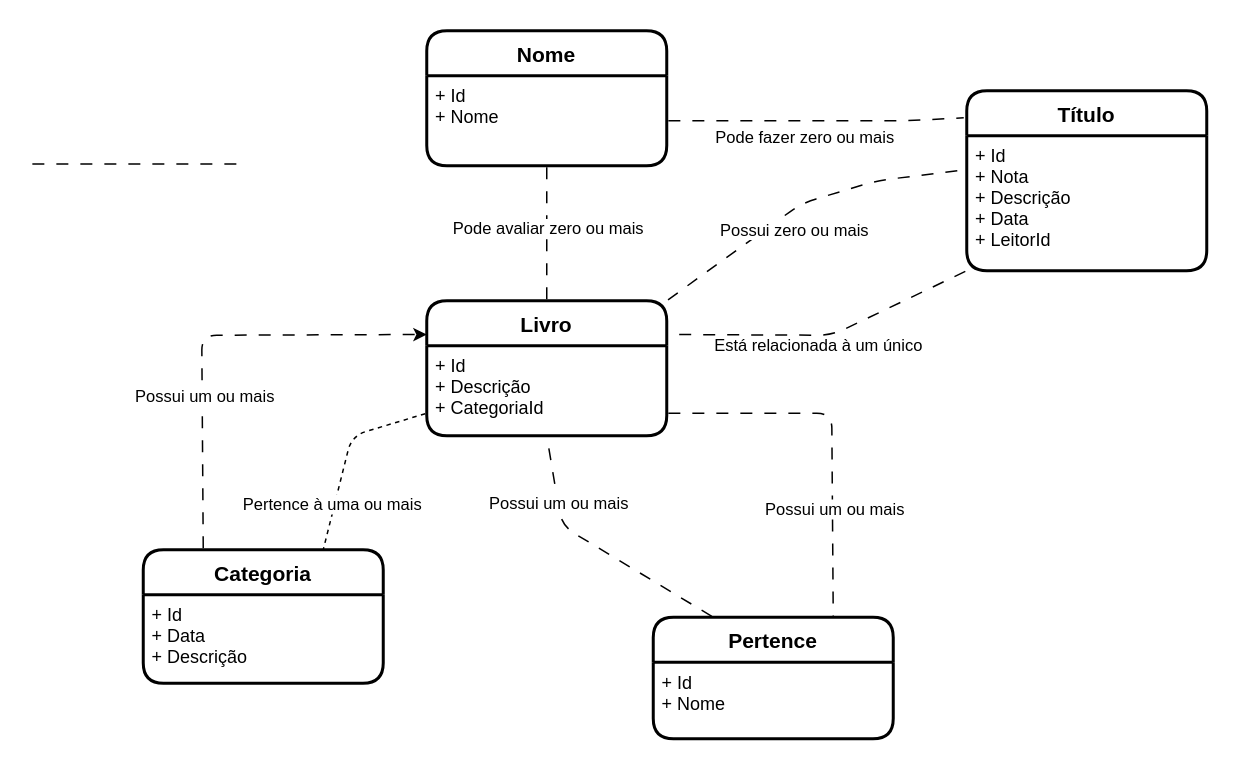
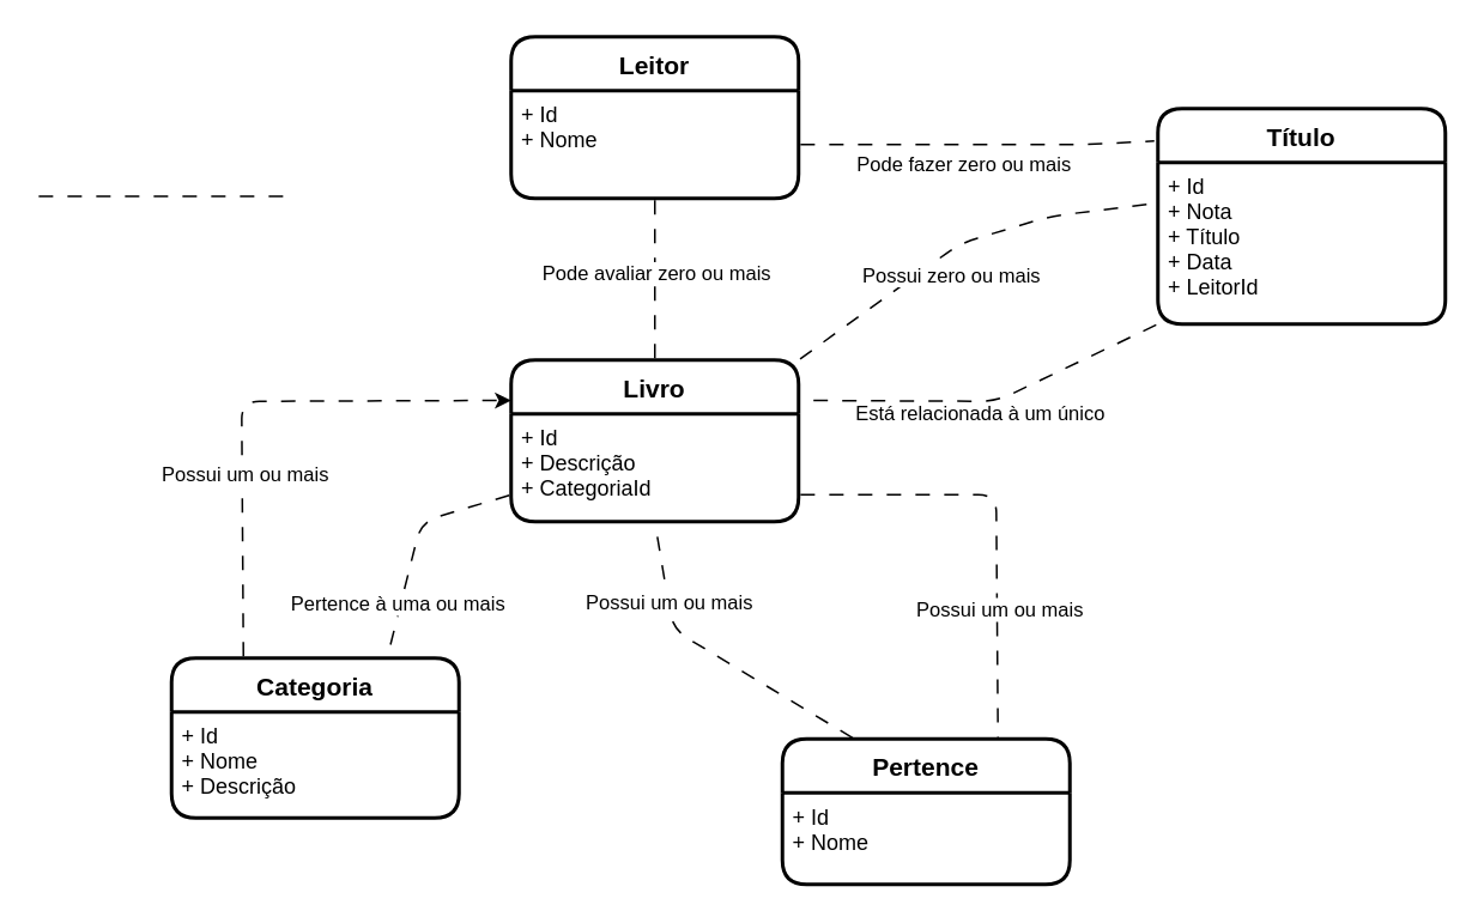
  <mxCell id="0" />
  <mxCell id="1" parent="0" />
- <mxCell id="2" value="Nome" style="swimlane;childLayout=stackLayout;horizontal=1;startSize=30;horizontalStack=0;rounded=1;fontSize=14;fontStyle=1;strokeWidth=2;resizeParent=0;resizeLast=1;shadow=0;dashed=0;align=center;" parent="1" vertex="1"><mxGeometry x="284" y="20" width="160" height="90" as="geometry" /></mxCell>
+ <mxCell id="2" value="Leitor" style="swimlane;childLayout=stackLayout;horizontal=1;startSize=30;horizontalStack=0;rounded=1;fontSize=14;fontStyle=1;strokeWidth=2;resizeParent=0;resizeLast=1;shadow=0;dashed=0;align=center;" parent="1" vertex="1"><mxGeometry x="284" y="20" width="160" height="90" as="geometry" /></mxCell>
  <mxCell id="3" value="+ Id&#10;+ Nome" style="align=left;strokeColor=none;fillColor=none;spacingLeft=4;fontSize=12;verticalAlign=top;resizable=0;rotatable=0;part=1;" parent="2" vertex="1"><mxGeometry y="30" width="160" height="60" as="geometry" /></mxCell>
  <mxCell id="4" value="Título" style="swimlane;childLayout=stackLayout;horizontal=1;startSize=30;horizontalStack=0;rounded=1;fontSize=14;fontStyle=1;strokeWidth=2;resizeParent=0;resizeLast=1;shadow=0;dashed=0;align=center;" parent="1" vertex="1"><mxGeometry x="644" y="60" width="160" height="120" as="geometry" /></mxCell>
- <mxCell id="5" value="+ Id&#10;+ Nota&#10;+ Descrição&#10;+ Data&#10;+ LeitorId&#10;" style="align=left;strokeColor=none;fillColor=none;spacingLeft=4;fontSize=12;verticalAlign=top;resizable=0;rotatable=0;part=1;" parent="4" vertex="1"><mxGeometry y="30" width="160" height="90" as="geometry" /></mxCell>
+ <mxCell id="5" value="+ Id&#10;+ Nota&#10;+ Título&#10;+ Data&#10;+ LeitorId&#10;" style="align=left;strokeColor=none;fillColor=none;spacingLeft=4;fontSize=12;verticalAlign=top;resizable=0;rotatable=0;part=1;" parent="4" vertex="1"><mxGeometry y="30" width="160" height="90" as="geometry" /></mxCell>
  <mxCell id="6" value="Livro" style="swimlane;childLayout=stackLayout;horizontal=1;startSize=30;horizontalStack=0;rounded=1;fontSize=14;fontStyle=1;strokeWidth=2;resizeParent=0;resizeLast=1;shadow=0;dashed=0;align=center;" parent="1" vertex="1"><mxGeometry x="284" y="200" width="160" height="90" as="geometry" /></mxCell>
  <mxCell id="7" value="+ Id&#10;+ Descrição&#10;+ CategoriaId&#10;" style="align=left;strokeColor=none;fillColor=none;spacingLeft=4;fontSize=12;verticalAlign=top;resizable=0;rotatable=0;part=1;" parent="6" vertex="1"><mxGeometry y="30" width="160" height="60" as="geometry" /></mxCell>
  <mxCell id="8" value="Pertence" style="swimlane;childLayout=stackLayout;horizontal=1;startSize=30;horizontalStack=0;rounded=1;fontSize=14;fontStyle=1;strokeWidth=2;resizeParent=0;resizeLast=1;shadow=0;dashed=0;align=center;comic=0;moveCells=0;treeMoving=0;treeFolding=0;autosize=0;" parent="1" vertex="1"><mxGeometry x="435" y="411" width="160" height="81" as="geometry" /></mxCell>
  <mxCell id="9" value="+ Id&#10;+ Nome&#10;" style="align=left;strokeColor=none;fillColor=none;spacingLeft=4;fontSize=12;verticalAlign=top;resizable=0;rotatable=0;part=1;" parent="8" vertex="1"><mxGeometry y="30" width="160" height="51" as="geometry" /></mxCell>
  <mxCell id="10" value="Categoria" style="swimlane;childLayout=stackLayout;horizontal=1;startSize=30;horizontalStack=0;rounded=1;fontSize=14;fontStyle=1;strokeWidth=2;resizeParent=0;resizeLast=1;shadow=0;dashed=0;align=center;" parent="1" vertex="1"><mxGeometry x="95" y="366" width="160" height="89" as="geometry" /></mxCell>
- <mxCell id="11" value="+ Id&#10;+ Data&#10;+ Descrição" style="align=left;strokeColor=none;fillColor=none;spacingLeft=4;fontSize=12;verticalAlign=top;resizable=0;rotatable=0;part=1;" parent="10" vertex="1"><mxGeometry y="30" width="160" height="59" as="geometry" /></mxCell>
+ <mxCell id="11" value="+ Id&#10;+ Nome&#10;+ Descrição" style="align=left;strokeColor=none;fillColor=none;spacingLeft=4;fontSize=12;verticalAlign=top;resizable=0;rotatable=0;part=1;" parent="10" vertex="1"><mxGeometry y="30" width="160" height="59" as="geometry" /></mxCell>
  <mxCell id="12" value="" style="endArrow=none;html=1;rounded=1;flowAnimation=1;exitX=1;exitY=0.5;exitDx=0;exitDy=0;orthogonal=0;" parent="1" source="3" edge="1"><mxGeometry relative="1" as="geometry"><mxPoint x="474" y="80" as="sourcePoint" /><mxPoint x="642" y="78" as="targetPoint" /><Array as="points"><mxPoint x="544" y="80" /><mxPoint x="604" y="80" /></Array></mxGeometry></mxCell>
  <mxCell id="13" value="Pode fazer zero ou mais" style="edgeLabel;html=1;align=center;verticalAlign=middle;resizable=0;points=[];" parent="12" vertex="1" connectable="0"><mxGeometry x="-0.119" relative="1" as="geometry"><mxPoint x="4" y="10" as="offset" /></mxGeometry></mxCell>
  <mxCell id="14" value="" style="endArrow=none;html=1;rounded=1;flowAnimation=1;exitX=0;exitY=1;exitDx=0;exitDy=0;entryX=1;entryY=0.25;entryDx=0;entryDy=0;" parent="1" source="5" target="6" edge="1"><mxGeometry relative="1" as="geometry"><mxPoint x="624" y="220" as="sourcePoint" /><mxPoint x="484" y="220" as="targetPoint" /><Array as="points"><mxPoint x="554" y="223" /></Array></mxGeometry></mxCell>
  <mxCell id="15" value="Está relacionada à um único" style="edgeLabel;html=1;align=center;verticalAlign=middle;resizable=0;points=[];" parent="14" vertex="1" connectable="0"><mxGeometry x="0.148" y="1" relative="1" as="geometry"><mxPoint x="11" y="6" as="offset" /></mxGeometry></mxCell>
  <mxCell id="16" value="" style="endArrow=none;html=1;rounded=0;flowAnimation=1;entryX=0.5;entryY=0;entryDx=0;entryDy=0;exitX=0.5;exitY=1;exitDx=0;exitDy=0;" parent="1" source="3" target="6" edge="1"><mxGeometry relative="1" as="geometry"><mxPoint x="294" y="150" as="sourcePoint" /><mxPoint x="434" y="150" as="targetPoint" /></mxGeometry></mxCell>
  <mxCell id="17" value="Pode avaliar zero ou mais" style="edgeLabel;html=1;align=center;verticalAlign=middle;resizable=0;points=[];" parent="16" vertex="1" connectable="0"><mxGeometry x="-0.518" relative="1" as="geometry"><mxPoint y="19" as="offset" /></mxGeometry></mxCell>
  <mxCell id="18" value="" style="endArrow=none;html=1;rounded=1;flowAnimation=1;exitX=1;exitY=0;exitDx=0;exitDy=0;orthogonal=0;entryX=0;entryY=0.25;entryDx=0;entryDy=0;" parent="1" source="6" target="5" edge="1"><mxGeometry relative="1" as="geometry"><mxPoint x="424" y="172" as="sourcePoint" /><mxPoint x="622" y="170" as="targetPoint" /><Array as="points"><mxPoint x="534" y="135" /><mxPoint x="584" y="120" /></Array></mxGeometry></mxCell>
  <mxCell id="19" value="Possui zero ou mais" style="edgeLabel;html=1;align=center;verticalAlign=middle;resizable=0;points=[];" parent="18" vertex="1" connectable="0"><mxGeometry x="-0.119" relative="1" as="geometry"><mxPoint x="4" y="10" as="offset" /></mxGeometry></mxCell>
- <mxCell id="20" value="" style="endArrow=none;html=1;rounded=1;flowAnimation=1;exitX=0;exitY=0.75;exitDx=0;exitDy=0;entryX=0.75;entryY=0;entryDx=0;entryDy=0;dashed=1;" parent="1" source="7" target="10" edge="1"><mxGeometry relative="1" as="geometry"><mxPoint x="154" y="320" as="sourcePoint" /><mxPoint x="294" y="320" as="targetPoint" /><Array as="points"><mxPoint x="234" y="290" /></Array></mxGeometry></mxCell>
+ <mxCell id="20" value="" style="endArrow=none;html=1;rounded=1;flowAnimation=1;exitX=0;exitY=0.75;exitDx=0;exitDy=0;entryX=0.75;entryY=0;entryDx=0;entryDy=0;" parent="1" source="7" target="10" edge="1"><mxGeometry relative="1" as="geometry"><mxPoint x="154" y="320" as="sourcePoint" /><mxPoint x="294" y="320" as="targetPoint" /><Array as="points"><mxPoint x="234" y="290" /></Array></mxGeometry></mxCell>
  <mxCell id="21" value="Pertence à uma ou mais" style="edgeLabel;html=1;align=center;verticalAlign=middle;resizable=0;points=[];" parent="20" vertex="1" connectable="0"><mxGeometry x="0.696" y="1" relative="1" as="geometry"><mxPoint y="-12" as="offset" /></mxGeometry></mxCell>
  <mxCell id="22" value="" style="endArrow=classic;html=1;rounded=1;flowAnimation=1;entryX=0;entryY=0.25;entryDx=0;entryDy=0;exitX=0.25;exitY=0;exitDx=0;exitDy=0;" parent="1" source="10" target="6" edge="1"><mxGeometry relative="1" as="geometry"><mxPoint x="114" y="244.66" as="sourcePoint" /><mxPoint x="254" y="244.66" as="targetPoint" /><Array as="points"><mxPoint x="134" y="223" /></Array></mxGeometry></mxCell>
  <mxCell id="23" value="Possui um ou mais" style="edgeLabel;html=1;align=center;verticalAlign=middle;resizable=0;points=[];" parent="22" vertex="1" connectable="0"><mxGeometry x="-0.212" y="-1" relative="1" as="geometry"><mxPoint y="13" as="offset" /></mxGeometry></mxCell>
  <mxCell id="24" value="" style="endArrow=none;html=1;rounded=1;flowAnimation=1;entryX=0.5;entryY=1;entryDx=0;entryDy=0;exitX=0.25;exitY=0;exitDx=0;exitDy=0;" parent="1" source="8" target="7" edge="1"><mxGeometry relative="1" as="geometry"><mxPoint x="304" y="350" as="sourcePoint" /><mxPoint x="444" y="350" as="targetPoint" /><Array as="points"><mxPoint x="374" y="350" /></Array></mxGeometry></mxCell>
  <mxCell id="25" value="Possui um ou mais" style="edgeLabel;html=1;align=center;verticalAlign=middle;resizable=0;points=[];" parent="24" vertex="1" connectable="0"><mxGeometry x="0.502" relative="1" as="geometry"><mxPoint as="offset" /></mxGeometry></mxCell>
  <mxCell id="26" value="" style="endArrow=none;html=1;rounded=1;flowAnimation=1;exitX=1;exitY=0.75;exitDx=0;exitDy=0;entryX=0.75;entryY=0;entryDx=0;entryDy=0;" parent="1" source="7" target="8" edge="1"><mxGeometry relative="1" as="geometry"><mxPoint x="474" y="290" as="sourcePoint" /><mxPoint x="614" y="290" as="targetPoint" /><Array as="points"><mxPoint x="554" y="275" /></Array></mxGeometry></mxCell>
  <mxCell id="27" value="Possui um ou mais" style="edgeLabel;html=1;align=center;verticalAlign=middle;resizable=0;points=[];" parent="26" vertex="1" connectable="0"><mxGeometry x="0.413" y="1" relative="1" as="geometry"><mxPoint as="offset" /></mxGeometry></mxCell>
  <mxCell id="28" value="" style="endArrow=none;html=1;rounded=1;flowAnimation=1;" parent="1" edge="1"><mxGeometry relative="1" as="geometry"><mxPoint x="20" y="108.82" as="sourcePoint" /><mxPoint x="160" y="108.82" as="targetPoint" /></mxGeometry></mxCell>
